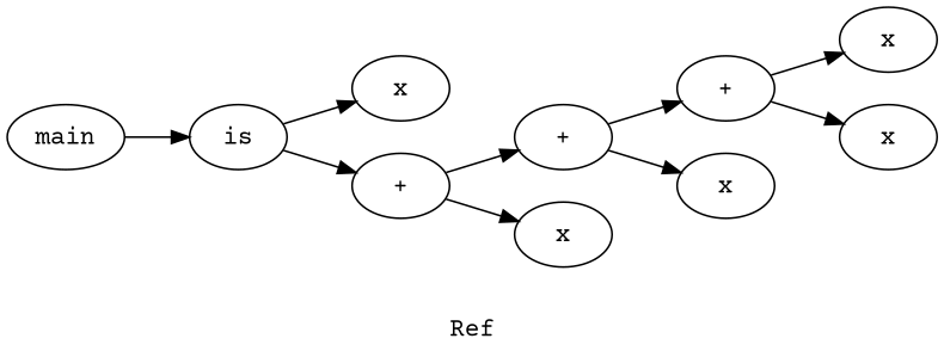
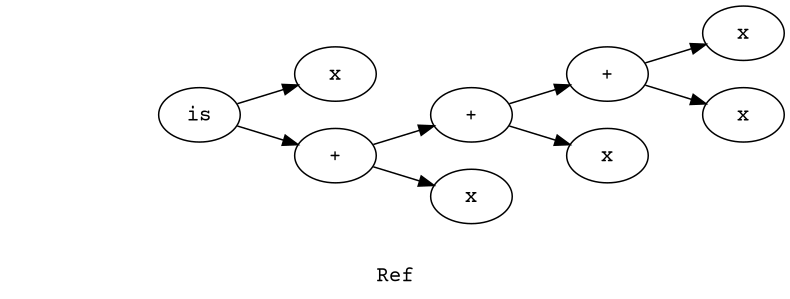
  digraph {
    label=Ref
    rankdir=LR
    fontname="Courier Prime"
    node [fontname="Courier Prime"]
    edge [fontname="Courier Prime"]
-   n1 [label=main]
    n2 [label=is]
    n3 [label=x]
    n4 [label="+"]
    n5 [label="+"]
    n6 [label=x]
    n7 [label="+"]
    n8 [label=x]
    n9 [label=x]
    n10 [label=x]
-   n1 -> n2
    n2 -> n3
    n2 -> n4
    n4 -> n5
    n4 -> n6
    n5 -> n7
    n5 -> n8
    n7 -> n9
    n7 -> n10
  }
